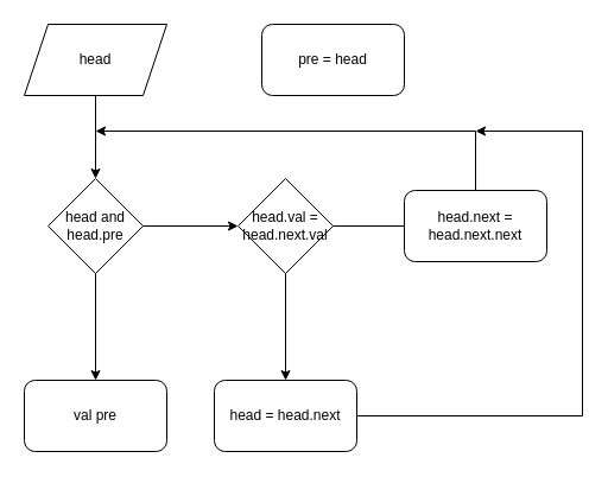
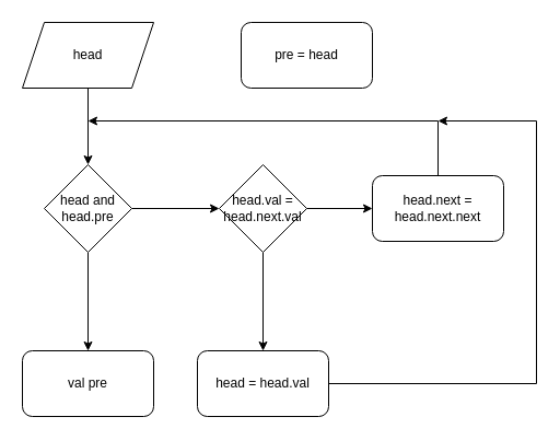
  <mxCell id="0" />
  <mxCell id="1" parent="0" />
  <mxCell id="2" value="" style="edgeStyle=orthogonalEdgeStyle;rounded=0;orthogonalLoop=1;jettySize=auto;html=1;" edge="1" parent="1" source="3" target="6"><mxGeometry relative="1" as="geometry" /></mxCell>
  <mxCell id="3" value="head" style="shape=parallelogram;perimeter=parallelogramPerimeter;whiteSpace=wrap;html=1;fixedSize=1;" vertex="1" parent="1"><mxGeometry x="20" y="20" width="120" height="60" as="geometry" /></mxCell>
  <mxCell id="4" value="" style="edgeStyle=orthogonalEdgeStyle;rounded=0;orthogonalLoop=1;jettySize=auto;html=1;" edge="1" parent="1" source="6" target="9"><mxGeometry relative="1" as="geometry" /></mxCell>
  <mxCell id="5" value="" style="edgeStyle=orthogonalEdgeStyle;rounded=0;orthogonalLoop=1;jettySize=auto;html=1;" edge="1" parent="1" source="6" target="15"><mxGeometry relative="1" as="geometry" /></mxCell>
  <mxCell id="6" value="head and head.pre" style="rhombus;whiteSpace=wrap;html=1;" vertex="1" parent="1"><mxGeometry x="40" y="150" width="80" height="80" as="geometry" /></mxCell>
- <mxCell id="7" value="" style="edgeStyle=orthogonalEdgeStyle;rounded=0;orthogonalLoop=1;jettySize=auto;html=1;endArrow=none;" edge="1" parent="1" source="9" target="11"><mxGeometry relative="1" as="geometry" /></mxCell>
+ <mxCell id="7" value="" style="edgeStyle=orthogonalEdgeStyle;rounded=0;orthogonalLoop=1;jettySize=auto;html=1;" edge="1" parent="1" source="9" target="11"><mxGeometry relative="1" as="geometry" /></mxCell>
  <mxCell id="8" value="" style="edgeStyle=orthogonalEdgeStyle;rounded=0;orthogonalLoop=1;jettySize=auto;html=1;" edge="1" parent="1" source="9" target="13"><mxGeometry relative="1" as="geometry" /></mxCell>
  <mxCell id="9" value="head.val = head.next.val" style="rhombus;whiteSpace=wrap;html=1;" vertex="1" parent="1"><mxGeometry x="200" y="150" width="80" height="80" as="geometry" /></mxCell>
  <mxCell id="10" style="edgeStyle=orthogonalEdgeStyle;rounded=0;orthogonalLoop=1;jettySize=auto;html=1;" edge="1" parent="1" source="11"><mxGeometry relative="1" as="geometry"><mxPoint x="80" y="110" as="targetPoint" /><Array as="points"><mxPoint x="400" y="110" /></Array></mxGeometry></mxCell>
  <mxCell id="11" value="head.next = head.next.next" style="rounded=1;whiteSpace=wrap;html=1;" vertex="1" parent="1"><mxGeometry x="340" y="160" width="120" height="60" as="geometry" /></mxCell>
  <mxCell id="12" style="edgeStyle=orthogonalEdgeStyle;rounded=0;orthogonalLoop=1;jettySize=auto;html=1;" edge="1" parent="1" source="13"><mxGeometry relative="1" as="geometry"><mxPoint x="400" y="110" as="targetPoint" /><Array as="points"><mxPoint x="490" y="350" /><mxPoint x="490" y="110" /></Array></mxGeometry></mxCell>
- <mxCell id="13" value="head = head.next" style="rounded=1;whiteSpace=wrap;html=1;" vertex="1" parent="1"><mxGeometry x="180" y="320" width="120" height="60" as="geometry" /></mxCell>
+ <mxCell id="13" value="head = head.val" style="rounded=1;whiteSpace=wrap;html=1;" vertex="1" parent="1"><mxGeometry x="180" y="320" width="120" height="60" as="geometry" /></mxCell>
  <mxCell id="14" value="pre = head" style="rounded=1;whiteSpace=wrap;html=1;" vertex="1" parent="1"><mxGeometry x="220" y="20" width="120" height="60" as="geometry" /></mxCell>
  <mxCell id="15" value="val pre" style="rounded=1;whiteSpace=wrap;html=1;" vertex="1" parent="1"><mxGeometry x="20" y="320" width="120" height="60" as="geometry" /></mxCell>
